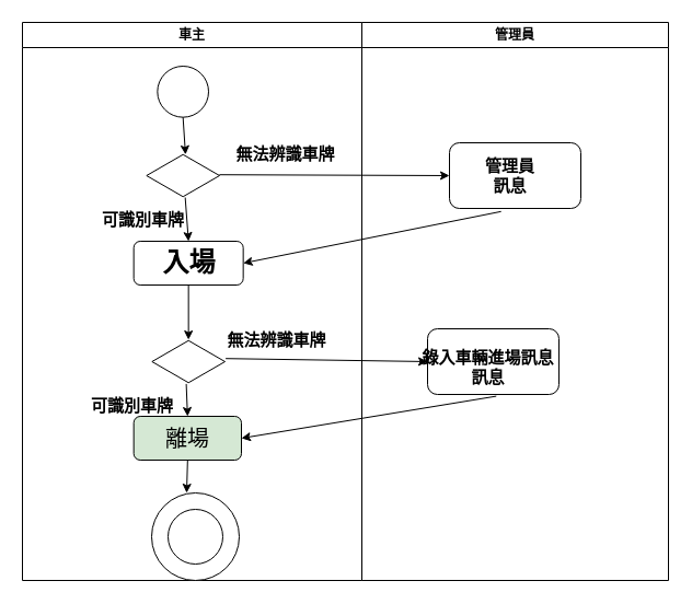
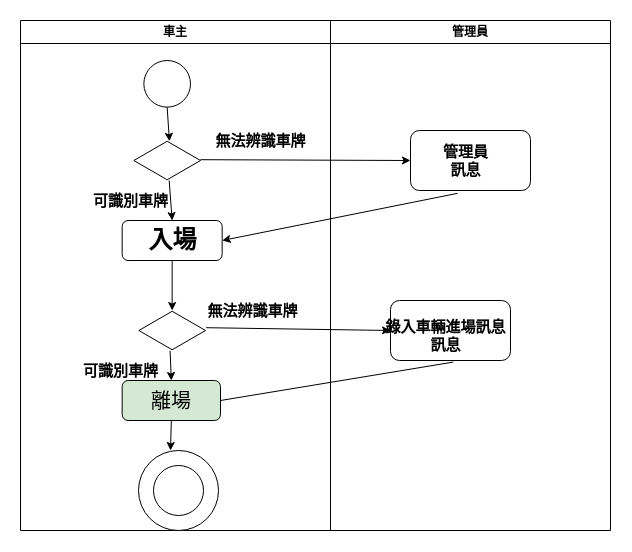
  <mxCell id="0" />
  <mxCell id="1" parent="0" />
  <mxCell id="2" value="車主" style="swimlane;whiteSpace=wrap;html=1;" parent="1" vertex="1"><mxGeometry x="20" y="20" width="310" height="510" as="geometry" /></mxCell>
  <mxCell id="3" value="" style="ellipse;whiteSpace=wrap;html=1;aspect=fixed;" parent="2" vertex="1"><mxGeometry x="123.34" y="40" width="46.66" height="46.66" as="geometry" /></mxCell>
  <mxCell id="4" value="" style="html=1;whiteSpace=wrap;aspect=fixed;shape=isoRectangle;" parent="2" vertex="1"><mxGeometry x="113.33" y="120" width="66.67" height="40" as="geometry" /></mxCell>
  <mxCell id="5" value="&lt;p style=&quot;line-height: 120%; font-size: 15px;&quot;&gt;無法辨識車牌&lt;/p&gt;" style="text;strokeColor=none;fillColor=none;html=1;fontSize=15;fontStyle=1;verticalAlign=middle;align=center;" parent="2" vertex="1"><mxGeometry x="210" y="100" width="60" height="40" as="geometry" /></mxCell>
  <mxCell id="6" value="" style="endArrow=classic;html=1;rounded=0;exitX=0.5;exitY=1;exitDx=0;exitDy=0;entryX=0.534;entryY=0.02;entryDx=0;entryDy=0;entryPerimeter=0;" parent="2" source="3" target="4" edge="1"><mxGeometry width="50" height="50" relative="1" as="geometry"><mxPoint x="240" y="210" as="sourcePoint" /><mxPoint x="100" y="120" as="targetPoint" /></mxGeometry></mxCell>
  <mxCell id="7" value="" style="rounded=1;whiteSpace=wrap;html=1;" parent="2" vertex="1"><mxGeometry x="101.67" y="200" width="100" height="40" as="geometry" /></mxCell>
  <mxCell id="8" value="入場" style="text;strokeColor=none;fillColor=none;html=1;fontSize=24;fontStyle=1;verticalAlign=middle;align=center;" parent="2" vertex="1"><mxGeometry x="101.67" y="200" width="100" height="40" as="geometry" /></mxCell>
  <mxCell id="9" value="" style="endArrow=classic;html=1;rounded=0;exitX=0.53;exitY=1;exitDx=0;exitDy=0;exitPerimeter=0;entryX=0.5;entryY=0;entryDx=0;entryDy=0;" parent="2" source="4" target="8" edge="1"><mxGeometry width="50" height="50" relative="1" as="geometry"><mxPoint x="110.005" y="233.2" as="sourcePoint" /><mxPoint x="100" y="190" as="targetPoint" /></mxGeometry></mxCell>
  <mxCell id="10" value="可識別車牌" style="text;strokeColor=none;fillColor=none;html=1;fontSize=15;fontStyle=1;verticalAlign=middle;align=center;" parent="2" vertex="1"><mxGeometry x="60" y="160" width="100" height="40" as="geometry" /></mxCell>
  <mxCell id="11" value="" style="html=1;whiteSpace=wrap;aspect=fixed;shape=isoRectangle;" parent="2" vertex="1"><mxGeometry x="118.34" y="290" width="66.67" height="40" as="geometry" /></mxCell>
  <mxCell id="12" value="" style="endArrow=classic;html=1;rounded=0;exitX=0.5;exitY=1;exitDx=0;exitDy=0;" parent="2" source="8" target="11" edge="1"><mxGeometry width="50" height="50" relative="1" as="geometry"><mxPoint x="60" y="210" as="sourcePoint" /><mxPoint x="-70" y="270" as="targetPoint" /></mxGeometry></mxCell>
  <mxCell id="13" value="&lt;p style=&quot;line-height: 120%; font-size: 15px;&quot;&gt;無法辨識車牌&lt;/p&gt;" style="text;strokeColor=none;fillColor=none;html=1;fontSize=15;fontStyle=1;verticalAlign=middle;align=center;" parent="2" vertex="1"><mxGeometry x="201.67" y="270" width="60" height="40" as="geometry" /></mxCell>
  <mxCell id="14" value="&lt;font style=&quot;font-size: 20px;&quot;&gt;離場&lt;/font&gt;" style="rounded=1;whiteSpace=wrap;html=1;fillColor=#d5e8d4;" parent="2" vertex="1"><mxGeometry x="101.67" y="360" width="98.33" height="40" as="geometry" /></mxCell>
  <mxCell id="15" value="" style="endArrow=classic;html=1;rounded=0;exitX=0.469;exitY=1.01;exitDx=0;exitDy=0;exitPerimeter=0;entryX=0.5;entryY=0;entryDx=0;entryDy=0;" parent="2" source="11" target="14" edge="1"><mxGeometry width="50" height="50" relative="1" as="geometry"><mxPoint x="300" y="330" as="sourcePoint" /><mxPoint x="350" y="280" as="targetPoint" /></mxGeometry></mxCell>
  <mxCell id="16" value="可識別車牌" style="text;strokeColor=none;fillColor=none;html=1;fontSize=15;fontStyle=1;verticalAlign=middle;align=center;" parent="2" vertex="1"><mxGeometry x="50" y="330" width="100" height="40" as="geometry" /></mxCell>
  <mxCell id="17" value="" style="ellipse;whiteSpace=wrap;html=1;aspect=fixed;" parent="2" vertex="1"><mxGeometry x="118" y="430" width="80" height="80" as="geometry" /></mxCell>
  <mxCell id="18" value="" style="ellipse;whiteSpace=wrap;html=1;aspect=fixed;" parent="2" vertex="1"><mxGeometry x="133" y="445" width="50" height="50" as="geometry" /></mxCell>
  <mxCell id="19" value="管理員" style="swimlane;whiteSpace=wrap;html=1;" parent="1" vertex="1"><mxGeometry x="330" y="20" width="280" height="510" as="geometry" /></mxCell>
  <mxCell id="20" value="" style="rounded=1;whiteSpace=wrap;html=1;" parent="19" vertex="1"><mxGeometry x="80" y="110" width="120" height="60" as="geometry" /></mxCell>
  <mxCell id="21" value="管理員&lt;br style=&quot;font-size: 15px;&quot;&gt;訊息" style="text;strokeColor=none;fillColor=none;html=1;fontSize=15;fontStyle=1;verticalAlign=middle;align=center;" parent="19" vertex="1"><mxGeometry x="100" y="115" width="70" height="50" as="geometry" /></mxCell>
  <mxCell id="22" value="" style="rounded=1;whiteSpace=wrap;html=1;" parent="19" vertex="1"><mxGeometry x="60" y="280" width="120" height="60" as="geometry" /></mxCell>
  <mxCell id="23" value="錄入車輛進場訊息&lt;br&gt;訊息" style="text;strokeColor=none;fillColor=none;html=1;fontSize=15;fontStyle=1;verticalAlign=middle;align=center;" parent="19" vertex="1"><mxGeometry x="80" y="290" width="70" height="50" as="geometry" /></mxCell>
  <mxCell id="24" value="" style="endArrow=classic;html=1;rounded=0;exitX=0.998;exitY=0.48;exitDx=0;exitDy=0;exitPerimeter=0;entryX=0;entryY=0.5;entryDx=0;entryDy=0;" parent="1" source="4" target="20" edge="1"><mxGeometry width="50" height="50" relative="1" as="geometry"><mxPoint x="250" y="230" as="sourcePoint" /><mxPoint x="300" y="180" as="targetPoint" /></mxGeometry></mxCell>
  <mxCell id="25" value="" style="endArrow=classic;html=1;rounded=0;exitX=0.393;exitY=1.047;exitDx=0;exitDy=0;exitPerimeter=0;entryX=1;entryY=0.5;entryDx=0;entryDy=0;" parent="1" source="20" target="8" edge="1"><mxGeometry width="50" height="50" relative="1" as="geometry"><mxPoint x="250" y="230" as="sourcePoint" /><mxPoint x="300" y="180" as="targetPoint" /></mxGeometry></mxCell>
  <mxCell id="26" value="" style="endArrow=classic;html=1;rounded=0;exitX=1.009;exitY=0.43;exitDx=0;exitDy=0;exitPerimeter=0;" parent="1" source="11" edge="1"><mxGeometry width="50" height="50" relative="1" as="geometry"><mxPoint x="320" y="350" as="sourcePoint" /><mxPoint x="390" y="330" as="targetPoint" /></mxGeometry></mxCell>
- <mxCell id="27" value="" style="endArrow=classic;html=1;rounded=0;exitX=0.611;exitY=1.032;exitDx=0;exitDy=0;exitPerimeter=0;entryX=1;entryY=0.5;entryDx=0;entryDy=0;" parent="1" source="23" target="14" edge="1"><mxGeometry width="50" height="50" relative="1" as="geometry"><mxPoint x="320" y="350" as="sourcePoint" /><mxPoint x="370" y="300" as="targetPoint" /></mxGeometry></mxCell>
+ <mxCell id="27" value="" style="endArrow=none;html=1;rounded=0;exitX=0.611;exitY=1.032;exitDx=0;exitDy=0;exitPerimeter=0;entryX=1;entryY=0.5;entryDx=0;entryDy=0;" parent="1" source="23" target="14" edge="1"><mxGeometry width="50" height="50" relative="1" as="geometry"><mxPoint x="320" y="350" as="sourcePoint" /><mxPoint x="370" y="300" as="targetPoint" /></mxGeometry></mxCell>
  <mxCell id="28" value="" style="endArrow=classic;html=1;rounded=0;exitX=0.5;exitY=1;exitDx=0;exitDy=0;" parent="1" source="14" edge="1"><mxGeometry width="50" height="50" relative="1" as="geometry"><mxPoint x="320" y="350" as="sourcePoint" /><mxPoint x="170" y="450" as="targetPoint" /></mxGeometry></mxCell>
